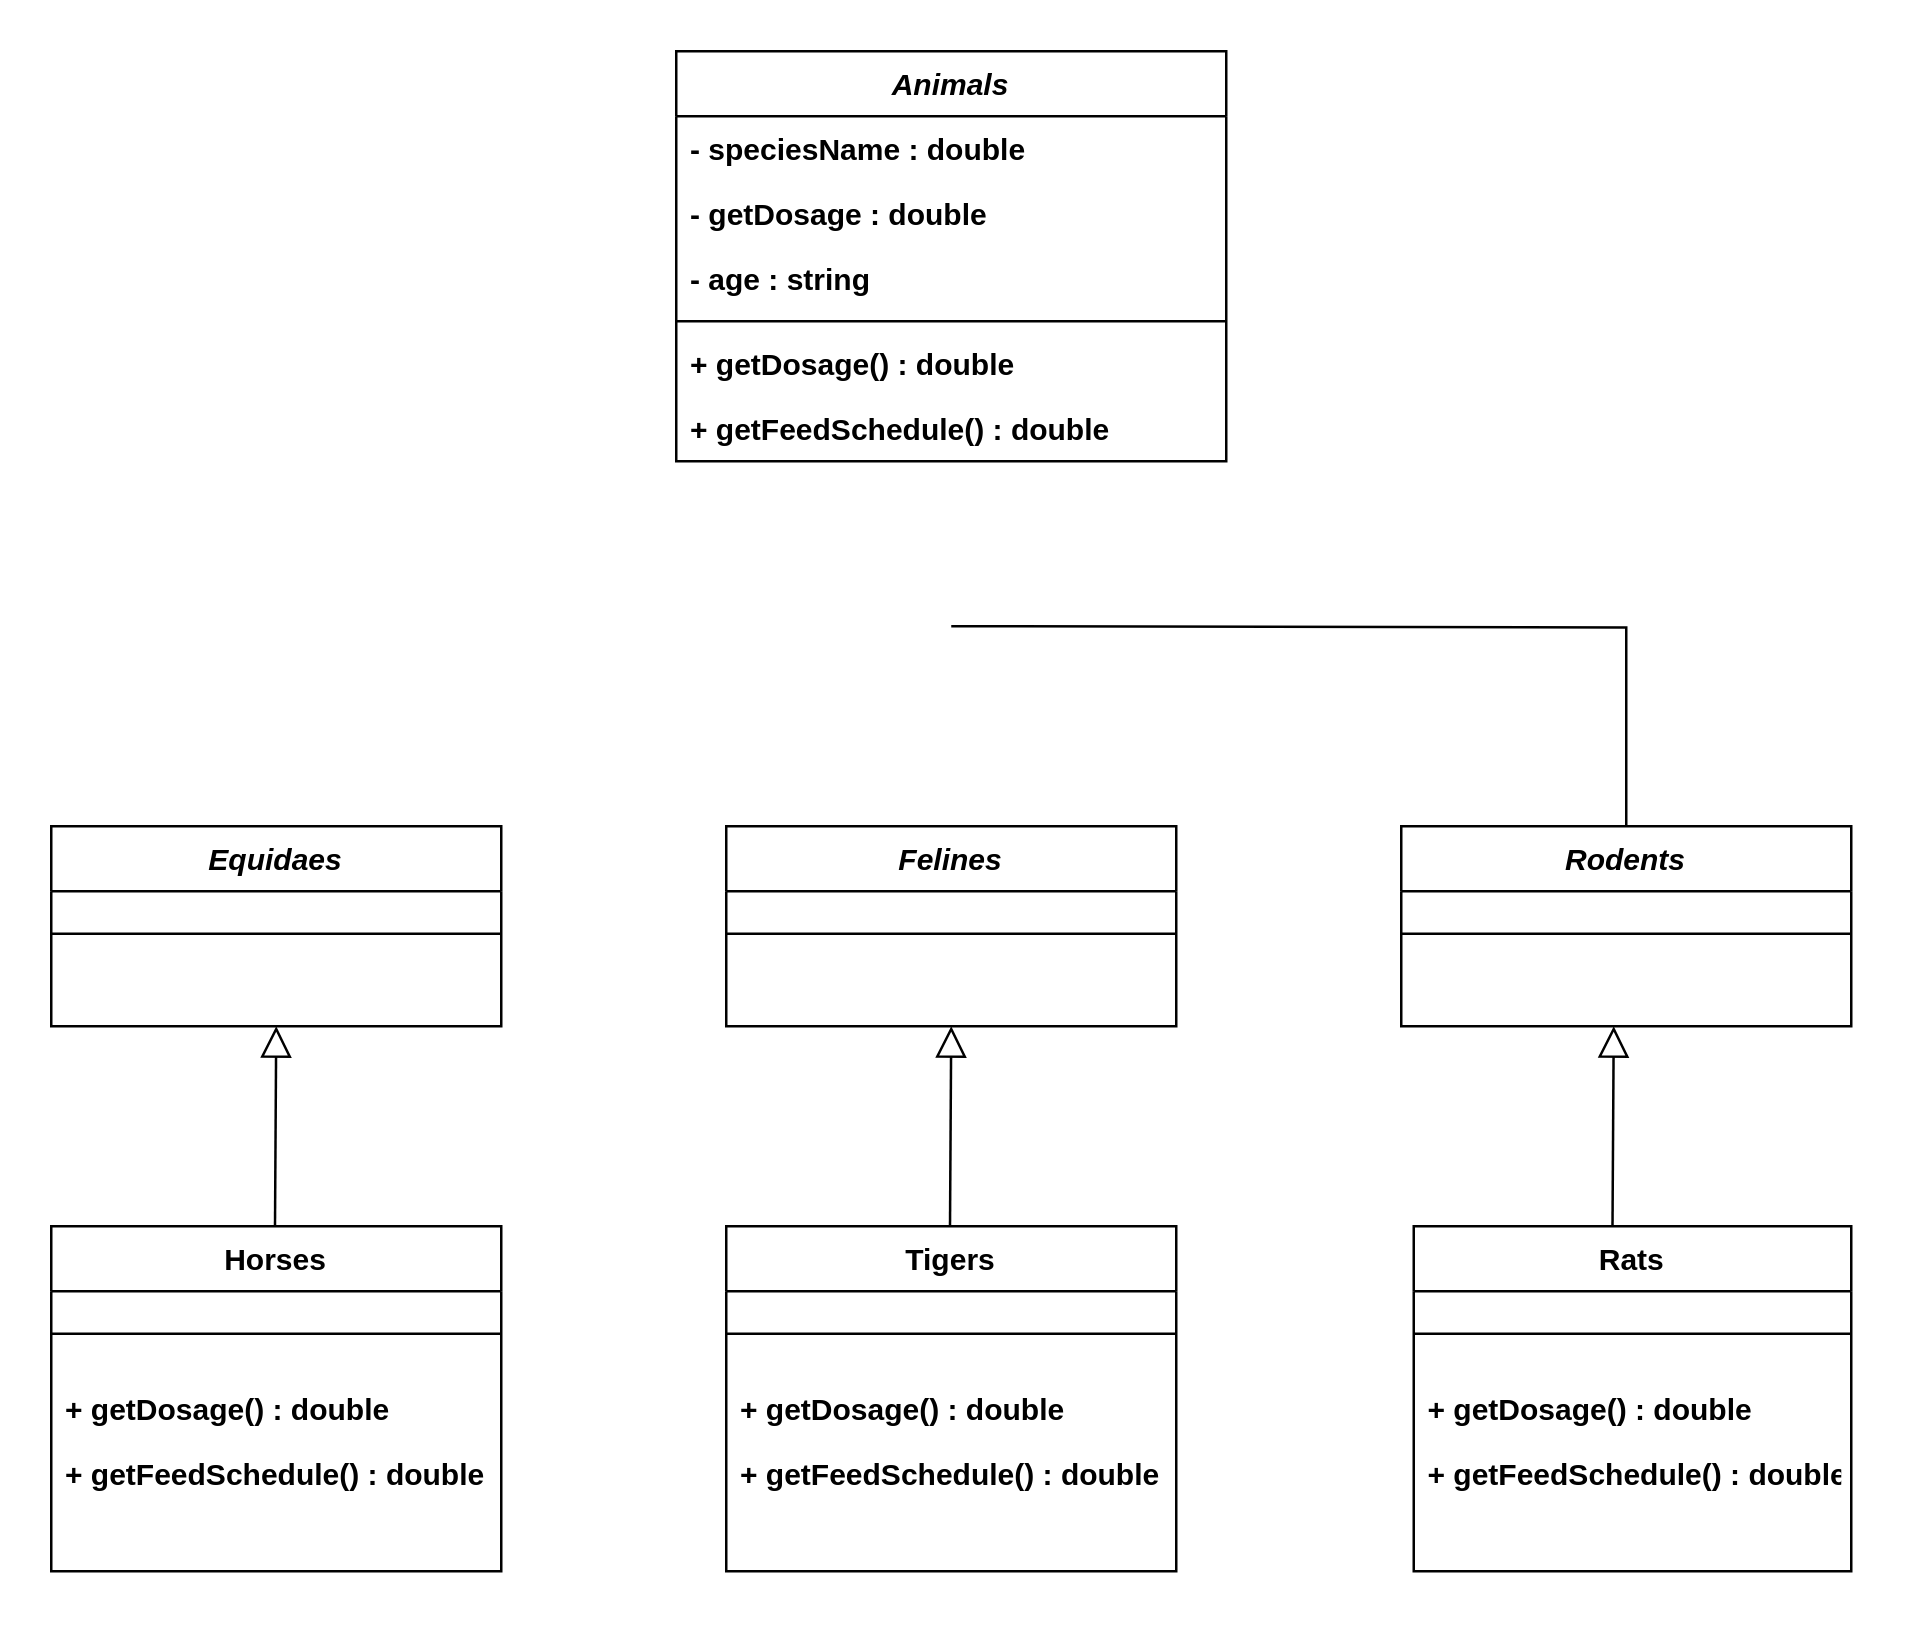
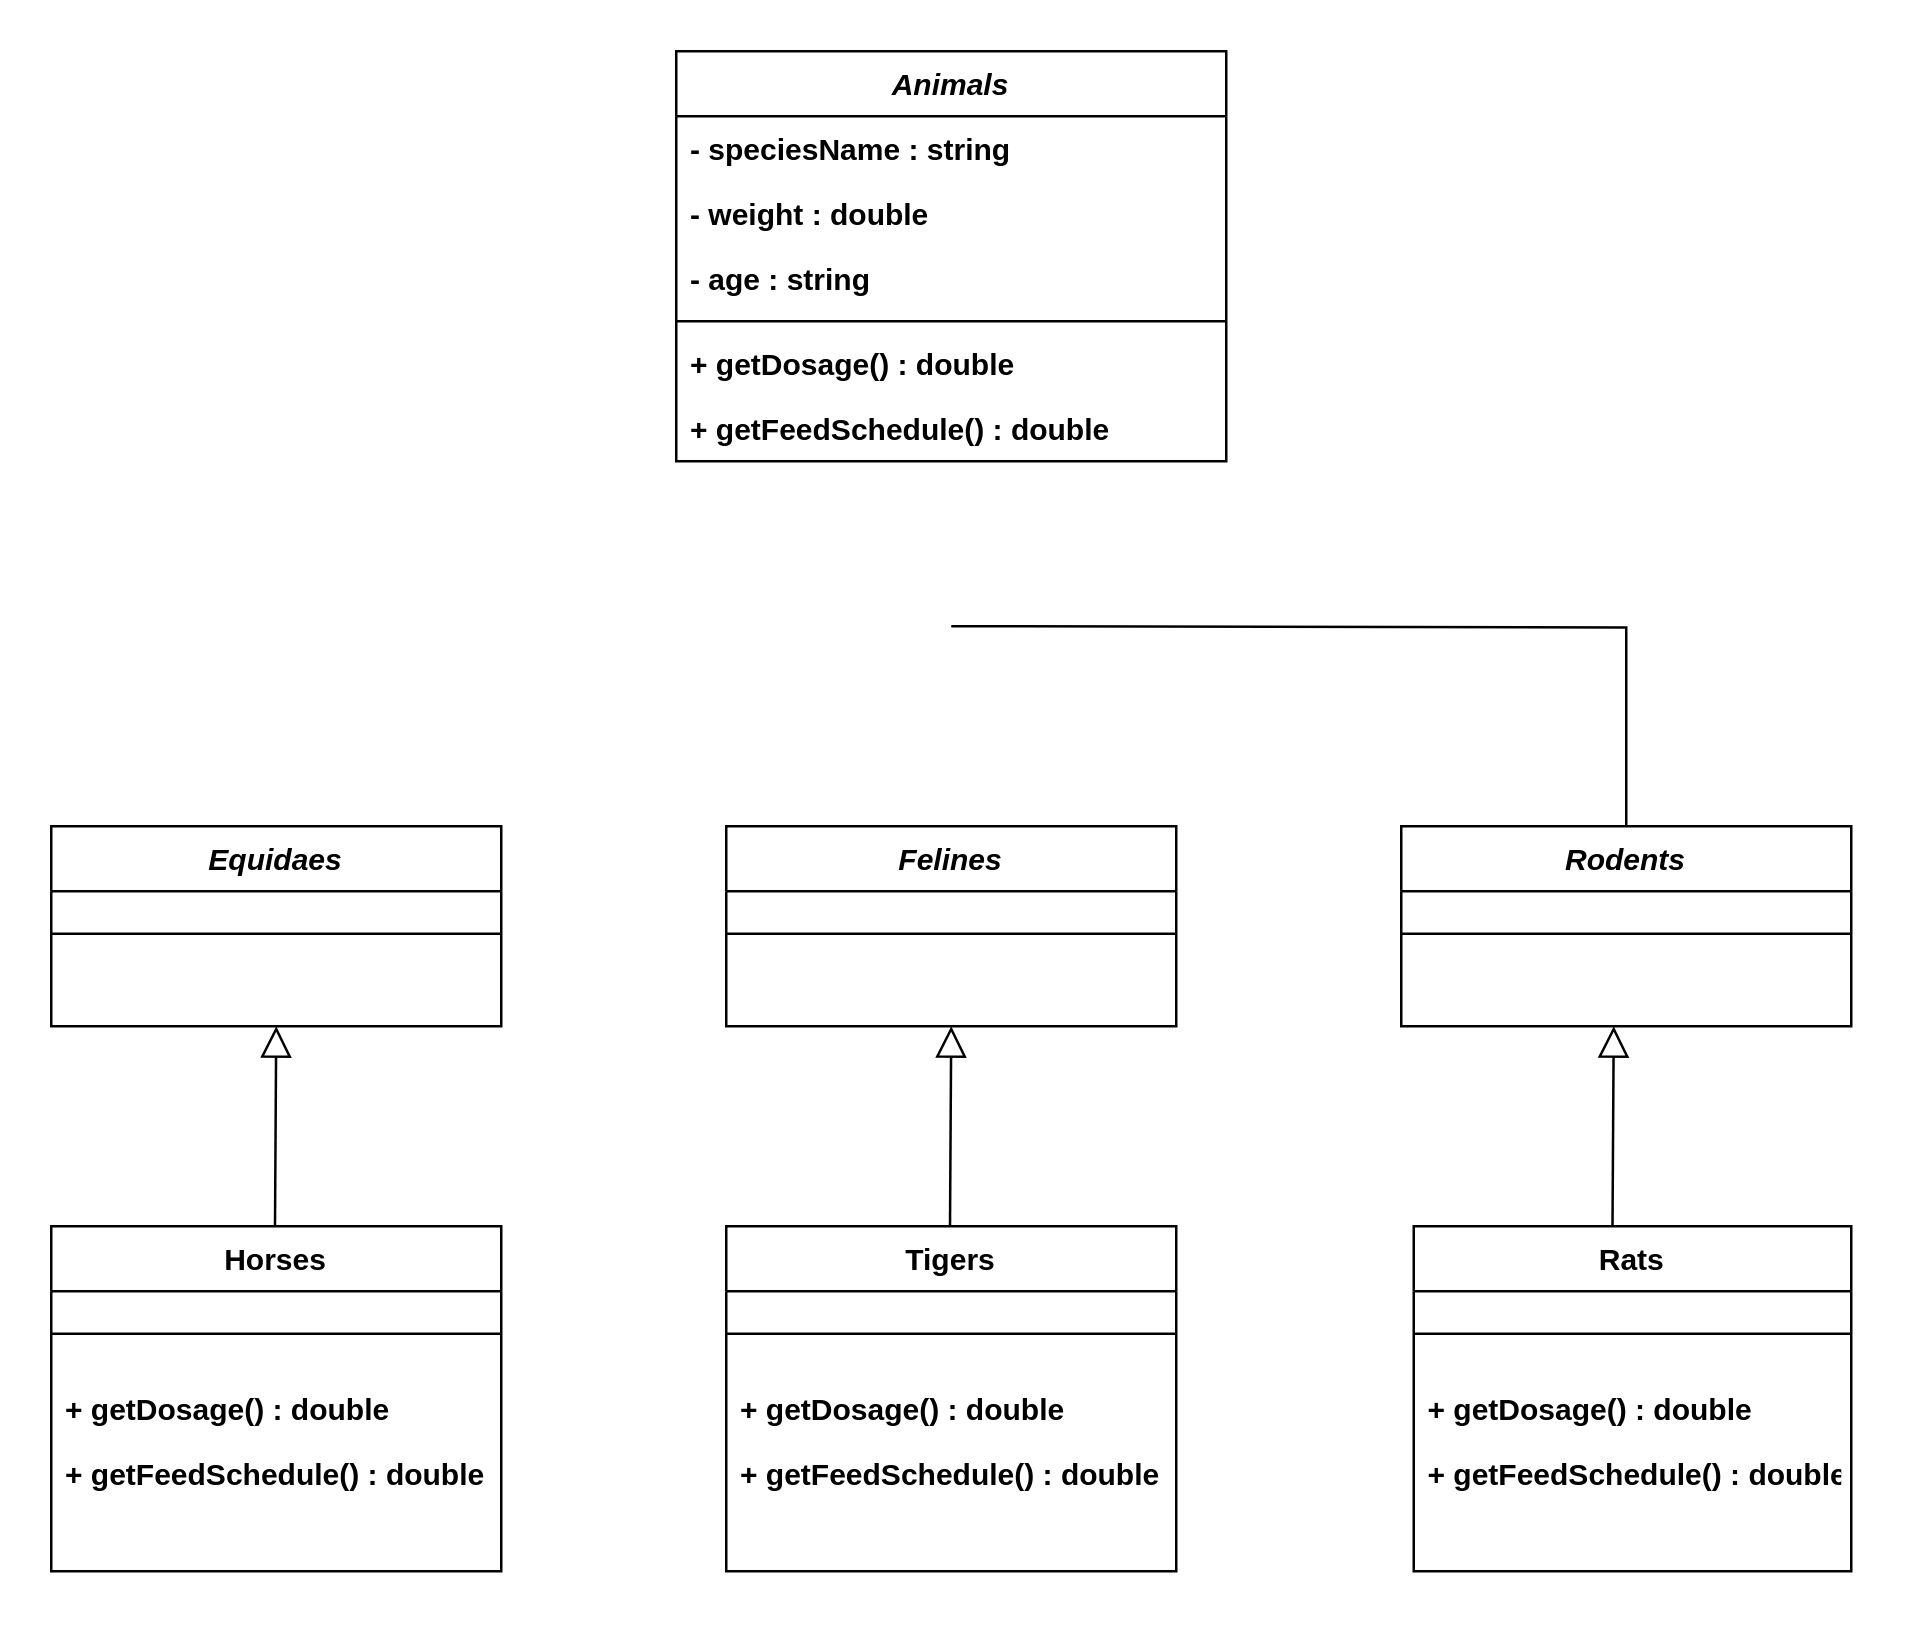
  <mxCell id="0" />
  <mxCell id="1" parent="0" />
  <mxCell id="2" value="Animals" style="swimlane;fontStyle=3;align=center;verticalAlign=top;childLayout=stackLayout;horizontal=1;startSize=26;horizontalStack=0;resizeParent=1;resizeLast=0;collapsible=1;marginBottom=0;rounded=0;shadow=0;strokeWidth=1;fontSize=12;" parent="1" vertex="1"><mxGeometry x="270" y="20" width="220" height="164" as="geometry"><mxRectangle x="230" y="140" width="160" height="26" as="alternateBounds" /></mxGeometry></mxCell>
- <mxCell id="3" value="- speciesName : double" style="text;align=left;verticalAlign=top;spacingLeft=4;spacingRight=4;overflow=hidden;rotatable=0;points=[[0,0.5],[1,0.5]];portConstraint=eastwest;fontSize=12;fontStyle=1" parent="2" vertex="1"><mxGeometry y="26" width="220" height="26" as="geometry" /></mxCell>
- <mxCell id="4" value="- getDosage : double" style="text;align=left;verticalAlign=top;spacingLeft=4;spacingRight=4;overflow=hidden;rotatable=0;points=[[0,0.5],[1,0.5]];portConstraint=eastwest;fontSize=12;fontStyle=1" vertex="1" parent="2"><mxGeometry y="52" width="220" height="26" as="geometry" /></mxCell>
+ <mxCell id="3" value="- speciesName : string" style="text;align=left;verticalAlign=top;spacingLeft=4;spacingRight=4;overflow=hidden;rotatable=0;points=[[0,0.5],[1,0.5]];portConstraint=eastwest;fontSize=12;fontStyle=1" parent="2" vertex="1"><mxGeometry y="26" width="220" height="26" as="geometry" /></mxCell>
+ <mxCell id="4" value="- weight : double" style="text;align=left;verticalAlign=top;spacingLeft=4;spacingRight=4;overflow=hidden;rotatable=0;points=[[0,0.5],[1,0.5]];portConstraint=eastwest;fontSize=12;fontStyle=1" vertex="1" parent="2"><mxGeometry y="52" width="220" height="26" as="geometry" /></mxCell>
  <mxCell id="5" value="- age : string" style="text;align=left;verticalAlign=top;spacingLeft=4;spacingRight=4;overflow=hidden;rotatable=0;points=[[0,0.5],[1,0.5]];portConstraint=eastwest;fontSize=12;fontStyle=1" vertex="1" parent="2"><mxGeometry y="78" width="220" height="26" as="geometry" /></mxCell>
  <mxCell id="6" value="" style="line;html=1;strokeWidth=1;align=left;verticalAlign=middle;spacingTop=-1;spacingLeft=3;spacingRight=3;rotatable=0;labelPosition=right;points=[];portConstraint=eastwest;fontSize=12;fontStyle=1" parent="2" vertex="1"><mxGeometry y="104" width="220" height="8" as="geometry" /></mxCell>
  <mxCell id="7" value="+ getDosage() : double " style="text;align=left;verticalAlign=top;spacingLeft=4;spacingRight=4;overflow=hidden;rotatable=0;points=[[0,0.5],[1,0.5]];portConstraint=eastwest;fontSize=12;fontStyle=1" parent="2" vertex="1"><mxGeometry y="112" width="220" height="26" as="geometry" /></mxCell>
  <mxCell id="8" value="+ getFeedSchedule() : double " style="text;align=left;verticalAlign=top;spacingLeft=4;spacingRight=4;overflow=hidden;rotatable=0;points=[[0,0.5],[1,0.5]];portConstraint=eastwest;fontSize=12;fontStyle=1" vertex="1" parent="2"><mxGeometry y="138" width="220" height="26" as="geometry" /></mxCell>
  <mxCell id="9" value="Equidaes" style="swimlane;fontStyle=3;align=center;verticalAlign=top;childLayout=stackLayout;horizontal=1;startSize=26;horizontalStack=0;resizeParent=1;resizeLast=0;collapsible=1;marginBottom=0;rounded=0;shadow=0;strokeWidth=1;fontSize=12;" parent="1" vertex="1"><mxGeometry x="20" y="330" width="180" height="80" as="geometry"><mxRectangle x="130" y="380" width="160" height="26" as="alternateBounds" /></mxGeometry></mxCell>
  <mxCell id="10" value="" style="line;html=1;strokeWidth=1;align=left;verticalAlign=middle;spacingTop=-1;spacingLeft=3;spacingRight=3;rotatable=0;labelPosition=right;points=[];portConstraint=eastwest;fontSize=12;fontStyle=1" parent="9" vertex="1"><mxGeometry y="26" width="180" height="34" as="geometry" /></mxCell>
  <mxCell id="11" value="Felines" style="swimlane;fontStyle=3;align=center;verticalAlign=top;childLayout=stackLayout;horizontal=1;startSize=26;horizontalStack=0;resizeParent=1;resizeLast=0;collapsible=1;marginBottom=0;rounded=0;shadow=0;strokeWidth=1;fontSize=12;" vertex="1" parent="1"><mxGeometry x="290" y="330" width="180" height="80" as="geometry"><mxRectangle x="130" y="380" width="160" height="26" as="alternateBounds" /></mxGeometry></mxCell>
  <mxCell id="12" value="" style="line;html=1;strokeWidth=1;align=left;verticalAlign=middle;spacingTop=-1;spacingLeft=3;spacingRight=3;rotatable=0;labelPosition=right;points=[];portConstraint=eastwest;fontSize=12;fontStyle=1" vertex="1" parent="11"><mxGeometry y="26" width="180" height="34" as="geometry" /></mxCell>
  <mxCell id="13" value="Rodents" style="swimlane;fontStyle=3;align=center;verticalAlign=top;childLayout=stackLayout;horizontal=1;startSize=26;horizontalStack=0;resizeParent=1;resizeLast=0;collapsible=1;marginBottom=0;rounded=0;shadow=0;strokeWidth=1;fontSize=12;" vertex="1" parent="1"><mxGeometry x="560" y="330" width="180" height="80" as="geometry"><mxRectangle x="130" y="380" width="160" height="26" as="alternateBounds" /></mxGeometry></mxCell>
  <mxCell id="14" value="" style="line;html=1;strokeWidth=1;align=left;verticalAlign=middle;spacingTop=-1;spacingLeft=3;spacingRight=3;rotatable=0;labelPosition=right;points=[];portConstraint=eastwest;fontSize=12;fontStyle=1" vertex="1" parent="13"><mxGeometry y="26" width="180" height="34" as="geometry" /></mxCell>
  <mxCell id="15" value="" style="endArrow=none;html=1;entryX=0.5;entryY=0;entryDx=0;entryDy=0;edgeStyle=orthogonalEdgeStyle;rounded=0;fontSize=12;fontStyle=1" edge="1" parent="1" target="13"><mxGeometry width="50" height="50" relative="1" as="geometry"><mxPoint x="380" y="250" as="sourcePoint" /><mxPoint x="680" y="290" as="targetPoint" /></mxGeometry></mxCell>
  <mxCell id="16" value="Horses" style="swimlane;fontStyle=1;align=center;verticalAlign=top;childLayout=stackLayout;horizontal=1;startSize=26;horizontalStack=0;resizeParent=1;resizeLast=0;collapsible=1;marginBottom=0;rounded=0;shadow=0;strokeWidth=1;fontSize=12;" vertex="1" parent="1"><mxGeometry x="20" y="490" width="180" height="138" as="geometry"><mxRectangle x="130" y="380" width="160" height="26" as="alternateBounds" /></mxGeometry></mxCell>
  <mxCell id="17" value="" style="line;html=1;strokeWidth=1;align=left;verticalAlign=middle;spacingTop=-1;spacingLeft=3;spacingRight=3;rotatable=0;labelPosition=right;points=[];portConstraint=eastwest;fontSize=12;fontStyle=1" vertex="1" parent="16"><mxGeometry y="26" width="180" height="34" as="geometry" /></mxCell>
  <mxCell id="18" value="+ getDosage() : double " style="text;align=left;verticalAlign=top;spacingLeft=4;spacingRight=4;overflow=hidden;rotatable=0;points=[[0,0.5],[1,0.5]];portConstraint=eastwest;fontSize=12;fontStyle=1" vertex="1" parent="16"><mxGeometry y="60" width="180" height="26" as="geometry" /></mxCell>
  <mxCell id="19" value="+ getFeedSchedule() : double " style="text;align=left;verticalAlign=top;spacingLeft=4;spacingRight=4;overflow=hidden;rotatable=0;points=[[0,0.5],[1,0.5]];portConstraint=eastwest;fontSize=12;fontStyle=1" vertex="1" parent="16"><mxGeometry y="86" width="180" height="26" as="geometry" /></mxCell>
  <mxCell id="20" value="Tigers" style="swimlane;fontStyle=1;align=center;verticalAlign=top;childLayout=stackLayout;horizontal=1;startSize=26;horizontalStack=0;resizeParent=1;resizeLast=0;collapsible=1;marginBottom=0;rounded=0;shadow=0;strokeWidth=1;fontSize=12;" vertex="1" parent="1"><mxGeometry x="290" y="490" width="180" height="138" as="geometry"><mxRectangle x="130" y="380" width="160" height="26" as="alternateBounds" /></mxGeometry></mxCell>
  <mxCell id="21" value="" style="line;html=1;strokeWidth=1;align=left;verticalAlign=middle;spacingTop=-1;spacingLeft=3;spacingRight=3;rotatable=0;labelPosition=right;points=[];portConstraint=eastwest;fontSize=12;fontStyle=1" vertex="1" parent="20"><mxGeometry y="26" width="180" height="34" as="geometry" /></mxCell>
  <mxCell id="22" value="+ getDosage() : double " style="text;align=left;verticalAlign=top;spacingLeft=4;spacingRight=4;overflow=hidden;rotatable=0;points=[[0,0.5],[1,0.5]];portConstraint=eastwest;fontSize=12;fontStyle=1" vertex="1" parent="20"><mxGeometry y="60" width="180" height="26" as="geometry" /></mxCell>
  <mxCell id="23" value="+ getFeedSchedule() : double " style="text;align=left;verticalAlign=top;spacingLeft=4;spacingRight=4;overflow=hidden;rotatable=0;points=[[0,0.5],[1,0.5]];portConstraint=eastwest;fontSize=12;fontStyle=1" vertex="1" parent="20"><mxGeometry y="86" width="180" height="26" as="geometry" /></mxCell>
  <mxCell id="24" value="" style="endArrow=block;endSize=10;endFill=0;shadow=0;strokeWidth=1;rounded=0;edgeStyle=elbowEdgeStyle;fontSize=12;fontStyle=1" edge="1" parent="1"><mxGeometry width="160" relative="1" as="geometry"><mxPoint x="109.5" y="490" as="sourcePoint" /><mxPoint x="109.5" y="410" as="targetPoint" /><Array as="points"><mxPoint x="110" y="450" /></Array></mxGeometry></mxCell>
  <mxCell id="25" value="" style="endArrow=block;endSize=10;endFill=0;shadow=0;strokeWidth=1;rounded=0;edgeStyle=elbowEdgeStyle;fontSize=12;fontStyle=1" edge="1" parent="1"><mxGeometry width="160" relative="1" as="geometry"><mxPoint x="379.5" y="490" as="sourcePoint" /><mxPoint x="379.5" y="410" as="targetPoint" /><Array as="points"><mxPoint x="380" y="450" /></Array></mxGeometry></mxCell>
  <mxCell id="26" value="Rats" style="swimlane;fontStyle=1;align=center;verticalAlign=top;childLayout=stackLayout;horizontal=1;startSize=26;horizontalStack=0;resizeParent=1;resizeLast=0;collapsible=1;marginBottom=0;rounded=0;shadow=0;strokeWidth=1;fontSize=12;" vertex="1" parent="1"><mxGeometry x="565" y="490" width="175" height="138" as="geometry"><mxRectangle x="130" y="380" width="160" height="26" as="alternateBounds" /></mxGeometry></mxCell>
  <mxCell id="27" value="" style="line;html=1;strokeWidth=1;align=left;verticalAlign=middle;spacingTop=-1;spacingLeft=3;spacingRight=3;rotatable=0;labelPosition=right;points=[];portConstraint=eastwest;fontSize=12;fontStyle=1" vertex="1" parent="26"><mxGeometry y="26" width="175" height="34" as="geometry" /></mxCell>
  <mxCell id="28" value="+ getDosage() : double " style="text;align=left;verticalAlign=top;spacingLeft=4;spacingRight=4;overflow=hidden;rotatable=0;points=[[0,0.5],[1,0.5]];portConstraint=eastwest;fontSize=12;fontStyle=1" vertex="1" parent="26"><mxGeometry y="60" width="175" height="26" as="geometry" /></mxCell>
  <mxCell id="29" value="+ getFeedSchedule() : double " style="text;align=left;verticalAlign=top;spacingLeft=4;spacingRight=4;overflow=hidden;rotatable=0;points=[[0,0.5],[1,0.5]];portConstraint=eastwest;fontSize=12;fontStyle=1" vertex="1" parent="26"><mxGeometry y="86" width="175" height="26" as="geometry" /></mxCell>
  <mxCell id="30" value="" style="endArrow=block;endSize=10;endFill=0;shadow=0;strokeWidth=1;rounded=0;edgeStyle=elbowEdgeStyle;fontSize=12;fontStyle=1" edge="1" parent="1"><mxGeometry width="160" relative="1" as="geometry"><mxPoint x="644.5" y="490" as="sourcePoint" /><mxPoint x="644.5" y="410" as="targetPoint" /><Array as="points"><mxPoint x="645" y="450" /></Array></mxGeometry></mxCell>
